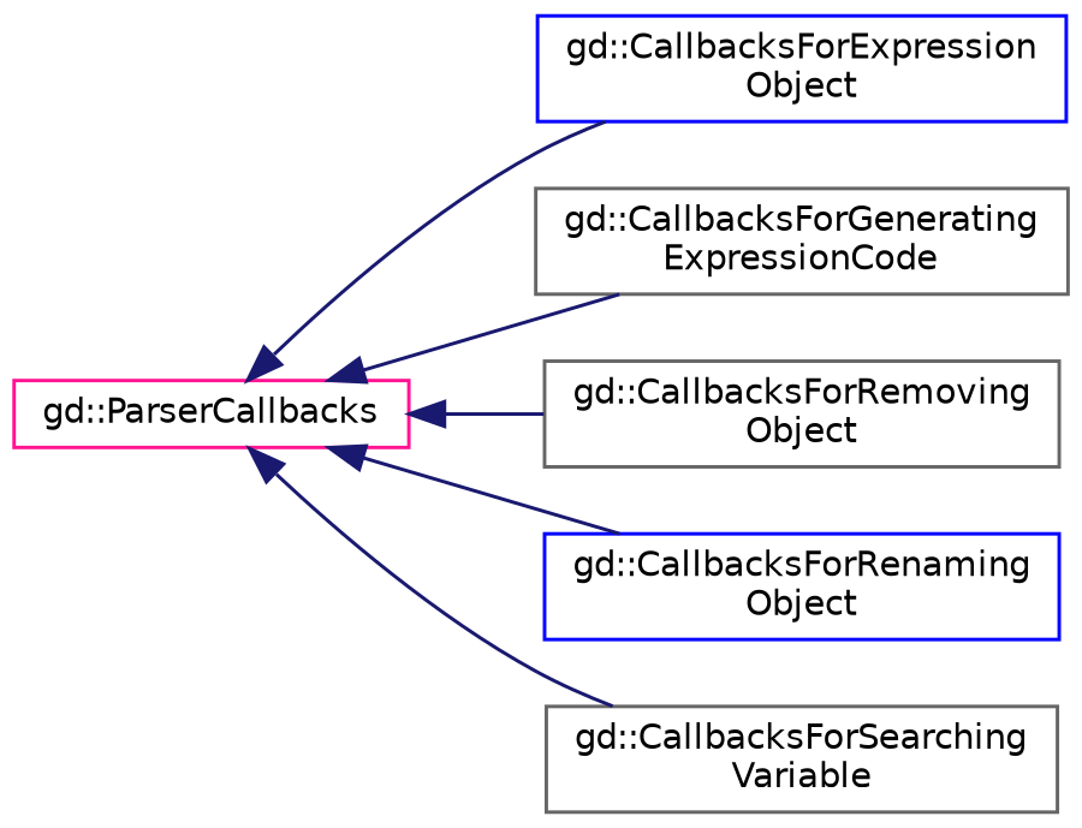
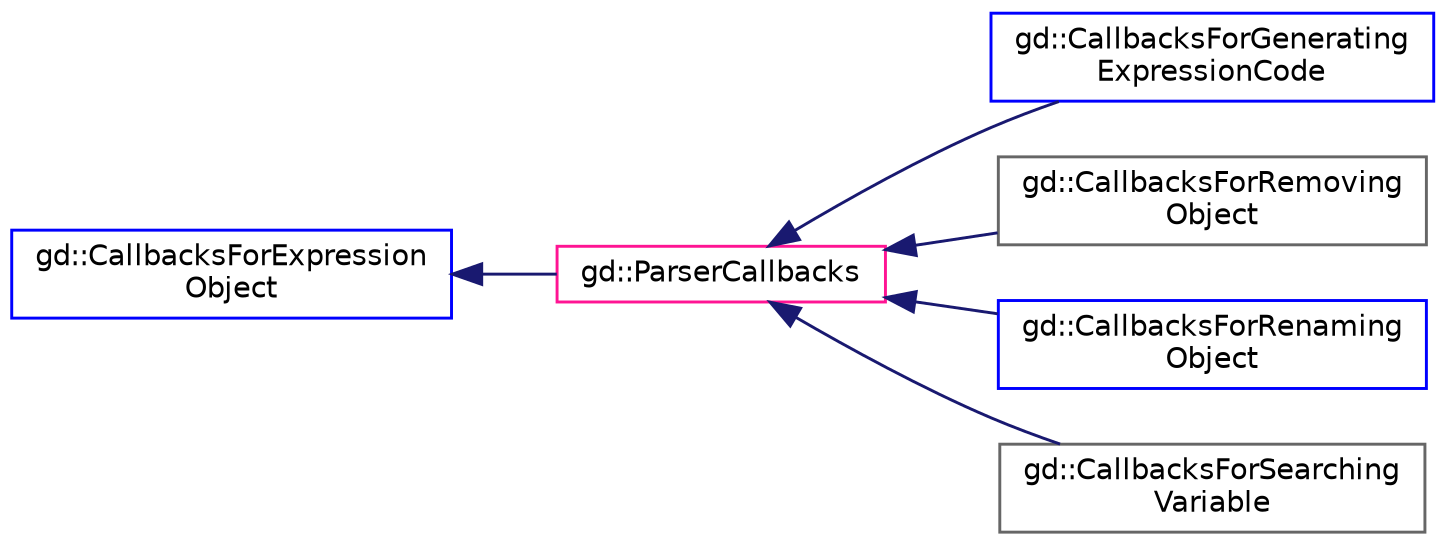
  digraph {
    rankdir=LR
    node [color=gray40 fillcolor=white fontname=Helvetica fontsize=10 shape=record style=filled]
    edge [color=midnightblue dir=back fontname=Helvetica fontsize=10 labelfontname=Helvetica labelfontsize=10 style=solid]
    n1 [color=deeppink height=0.2 label="gd::ParserCallbacks" width=0.4]
    n2 [color=blue height=0.2 label="gd::CallbacksForExpression\lObject" width=0.4]
-   n3 [height=0.2 label="gd::CallbacksForGenerating\lExpressionCode" width=0.4]
+   n3 [color=blue height=0.2 label="gd::CallbacksForGenerating\lExpressionCode" width=0.4]
    n4 [height=0.2 label="gd::CallbacksForRemoving\lObject" width=0.4]
    n5 [color=blue height=0.2 label="gd::CallbacksForRenaming\lObject" width=0.4]
    n6 [height=0.2 label="gd::CallbacksForSearching\lVariable" width=0.4]
-   n1 -> n2
+   n2 -> n1
    n1 -> n3
    n1 -> n4
    n1 -> n5
    n1 -> n6
  }
